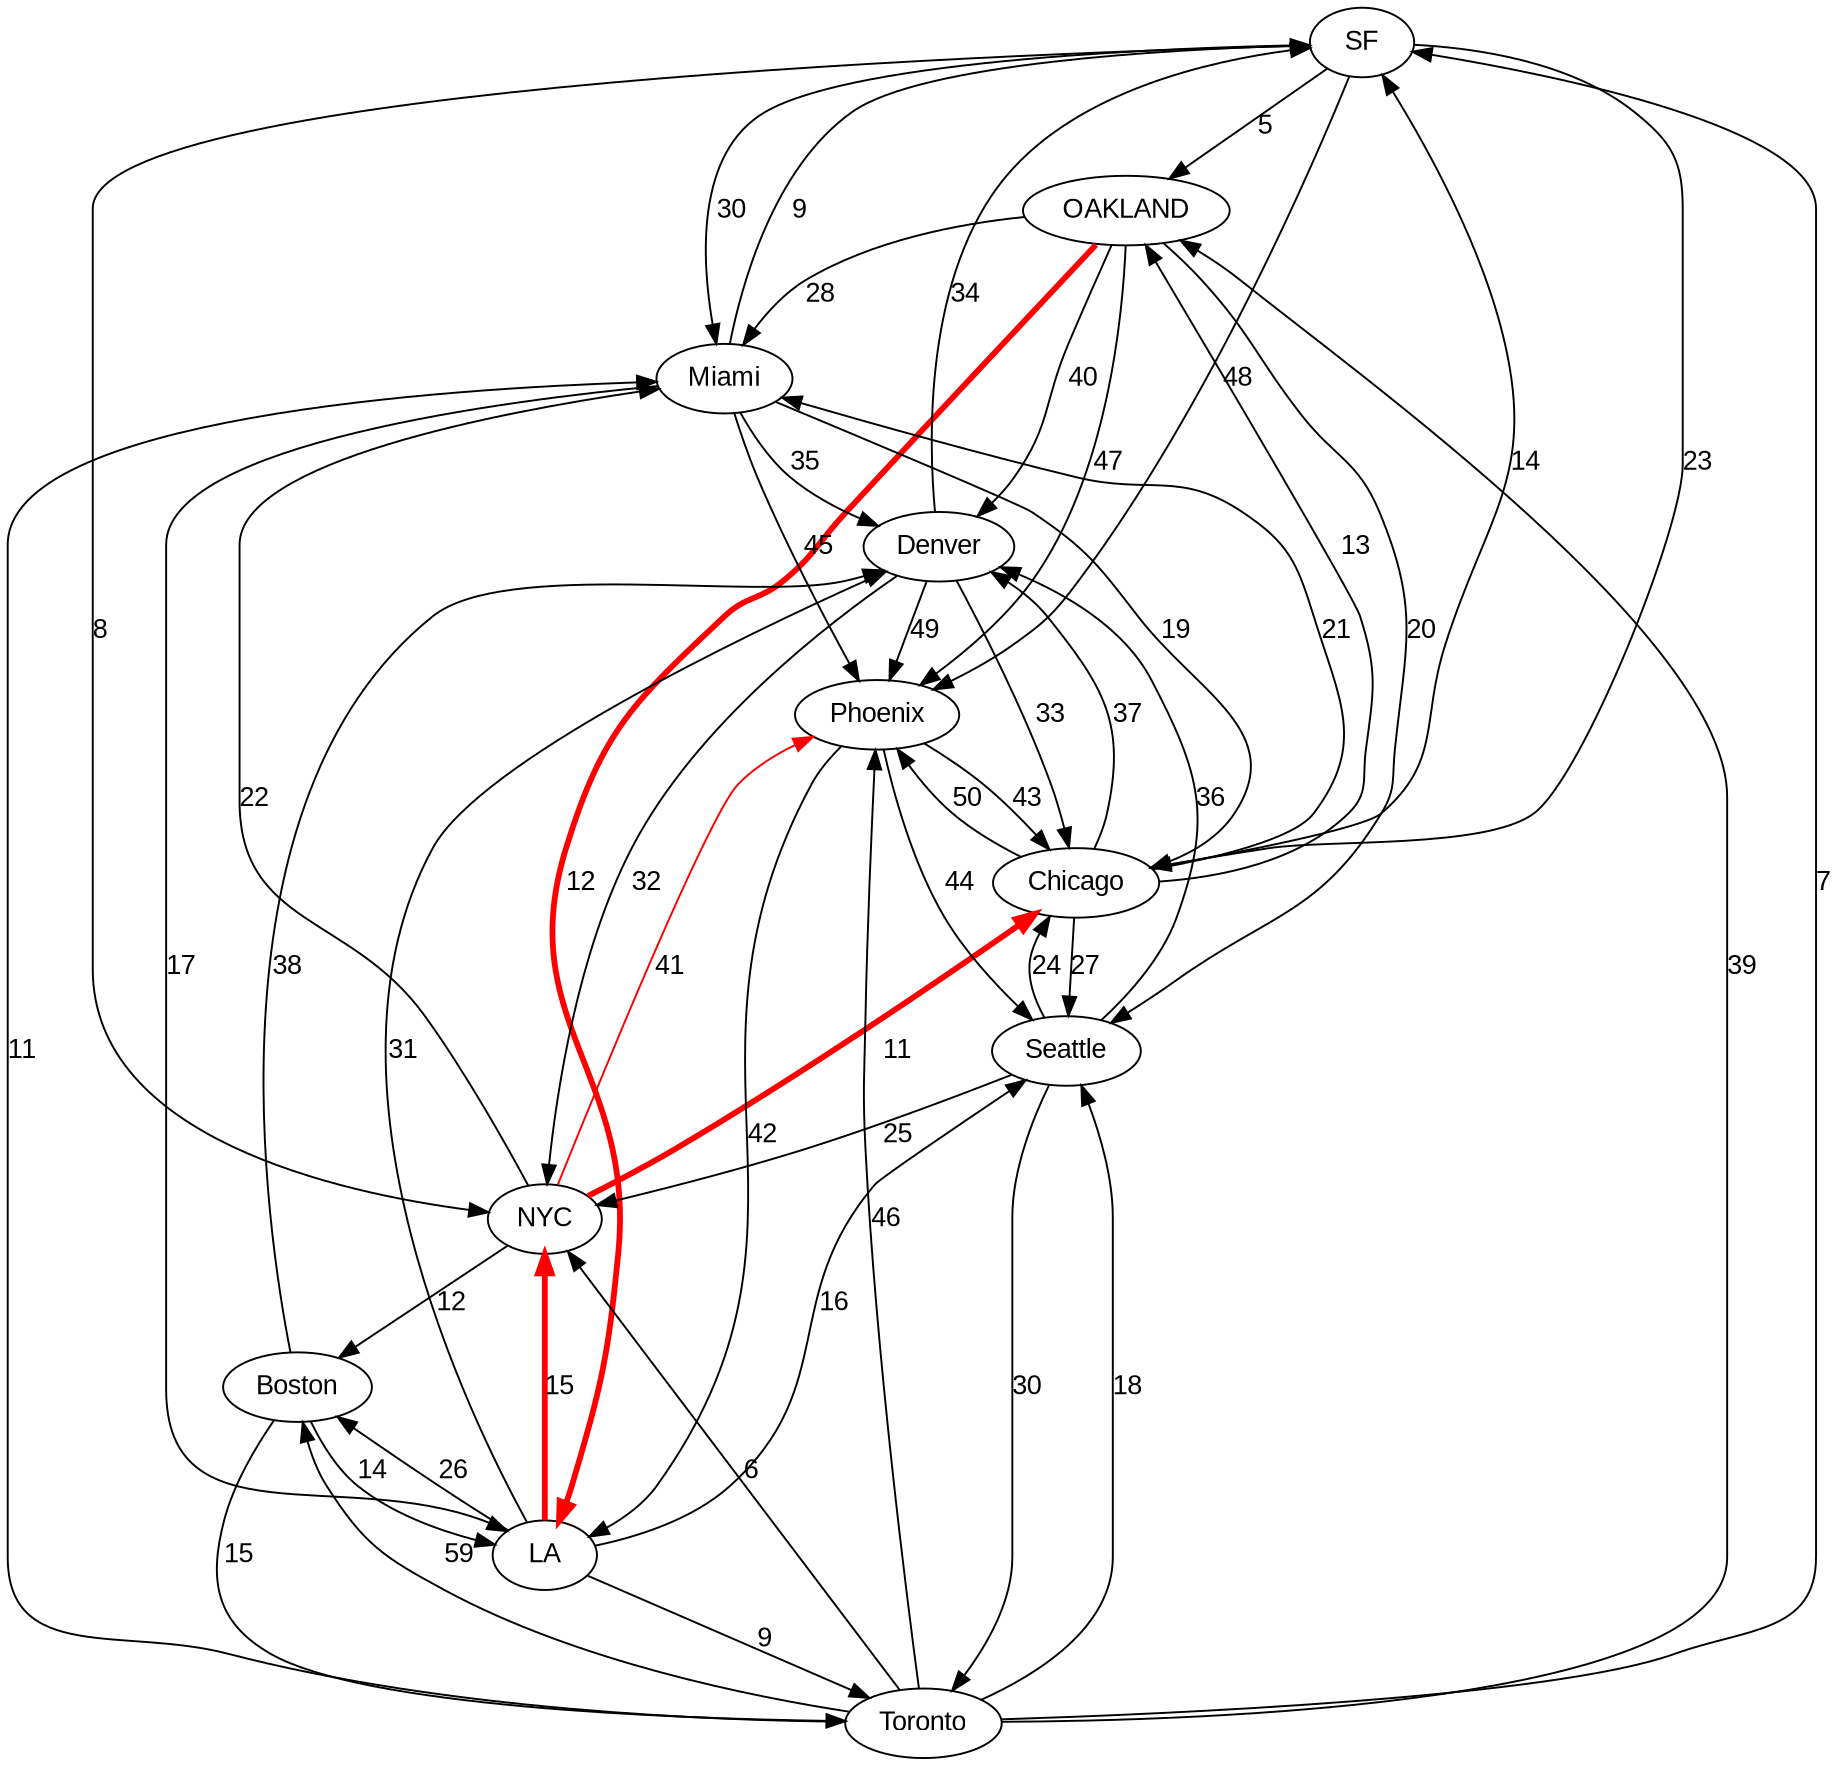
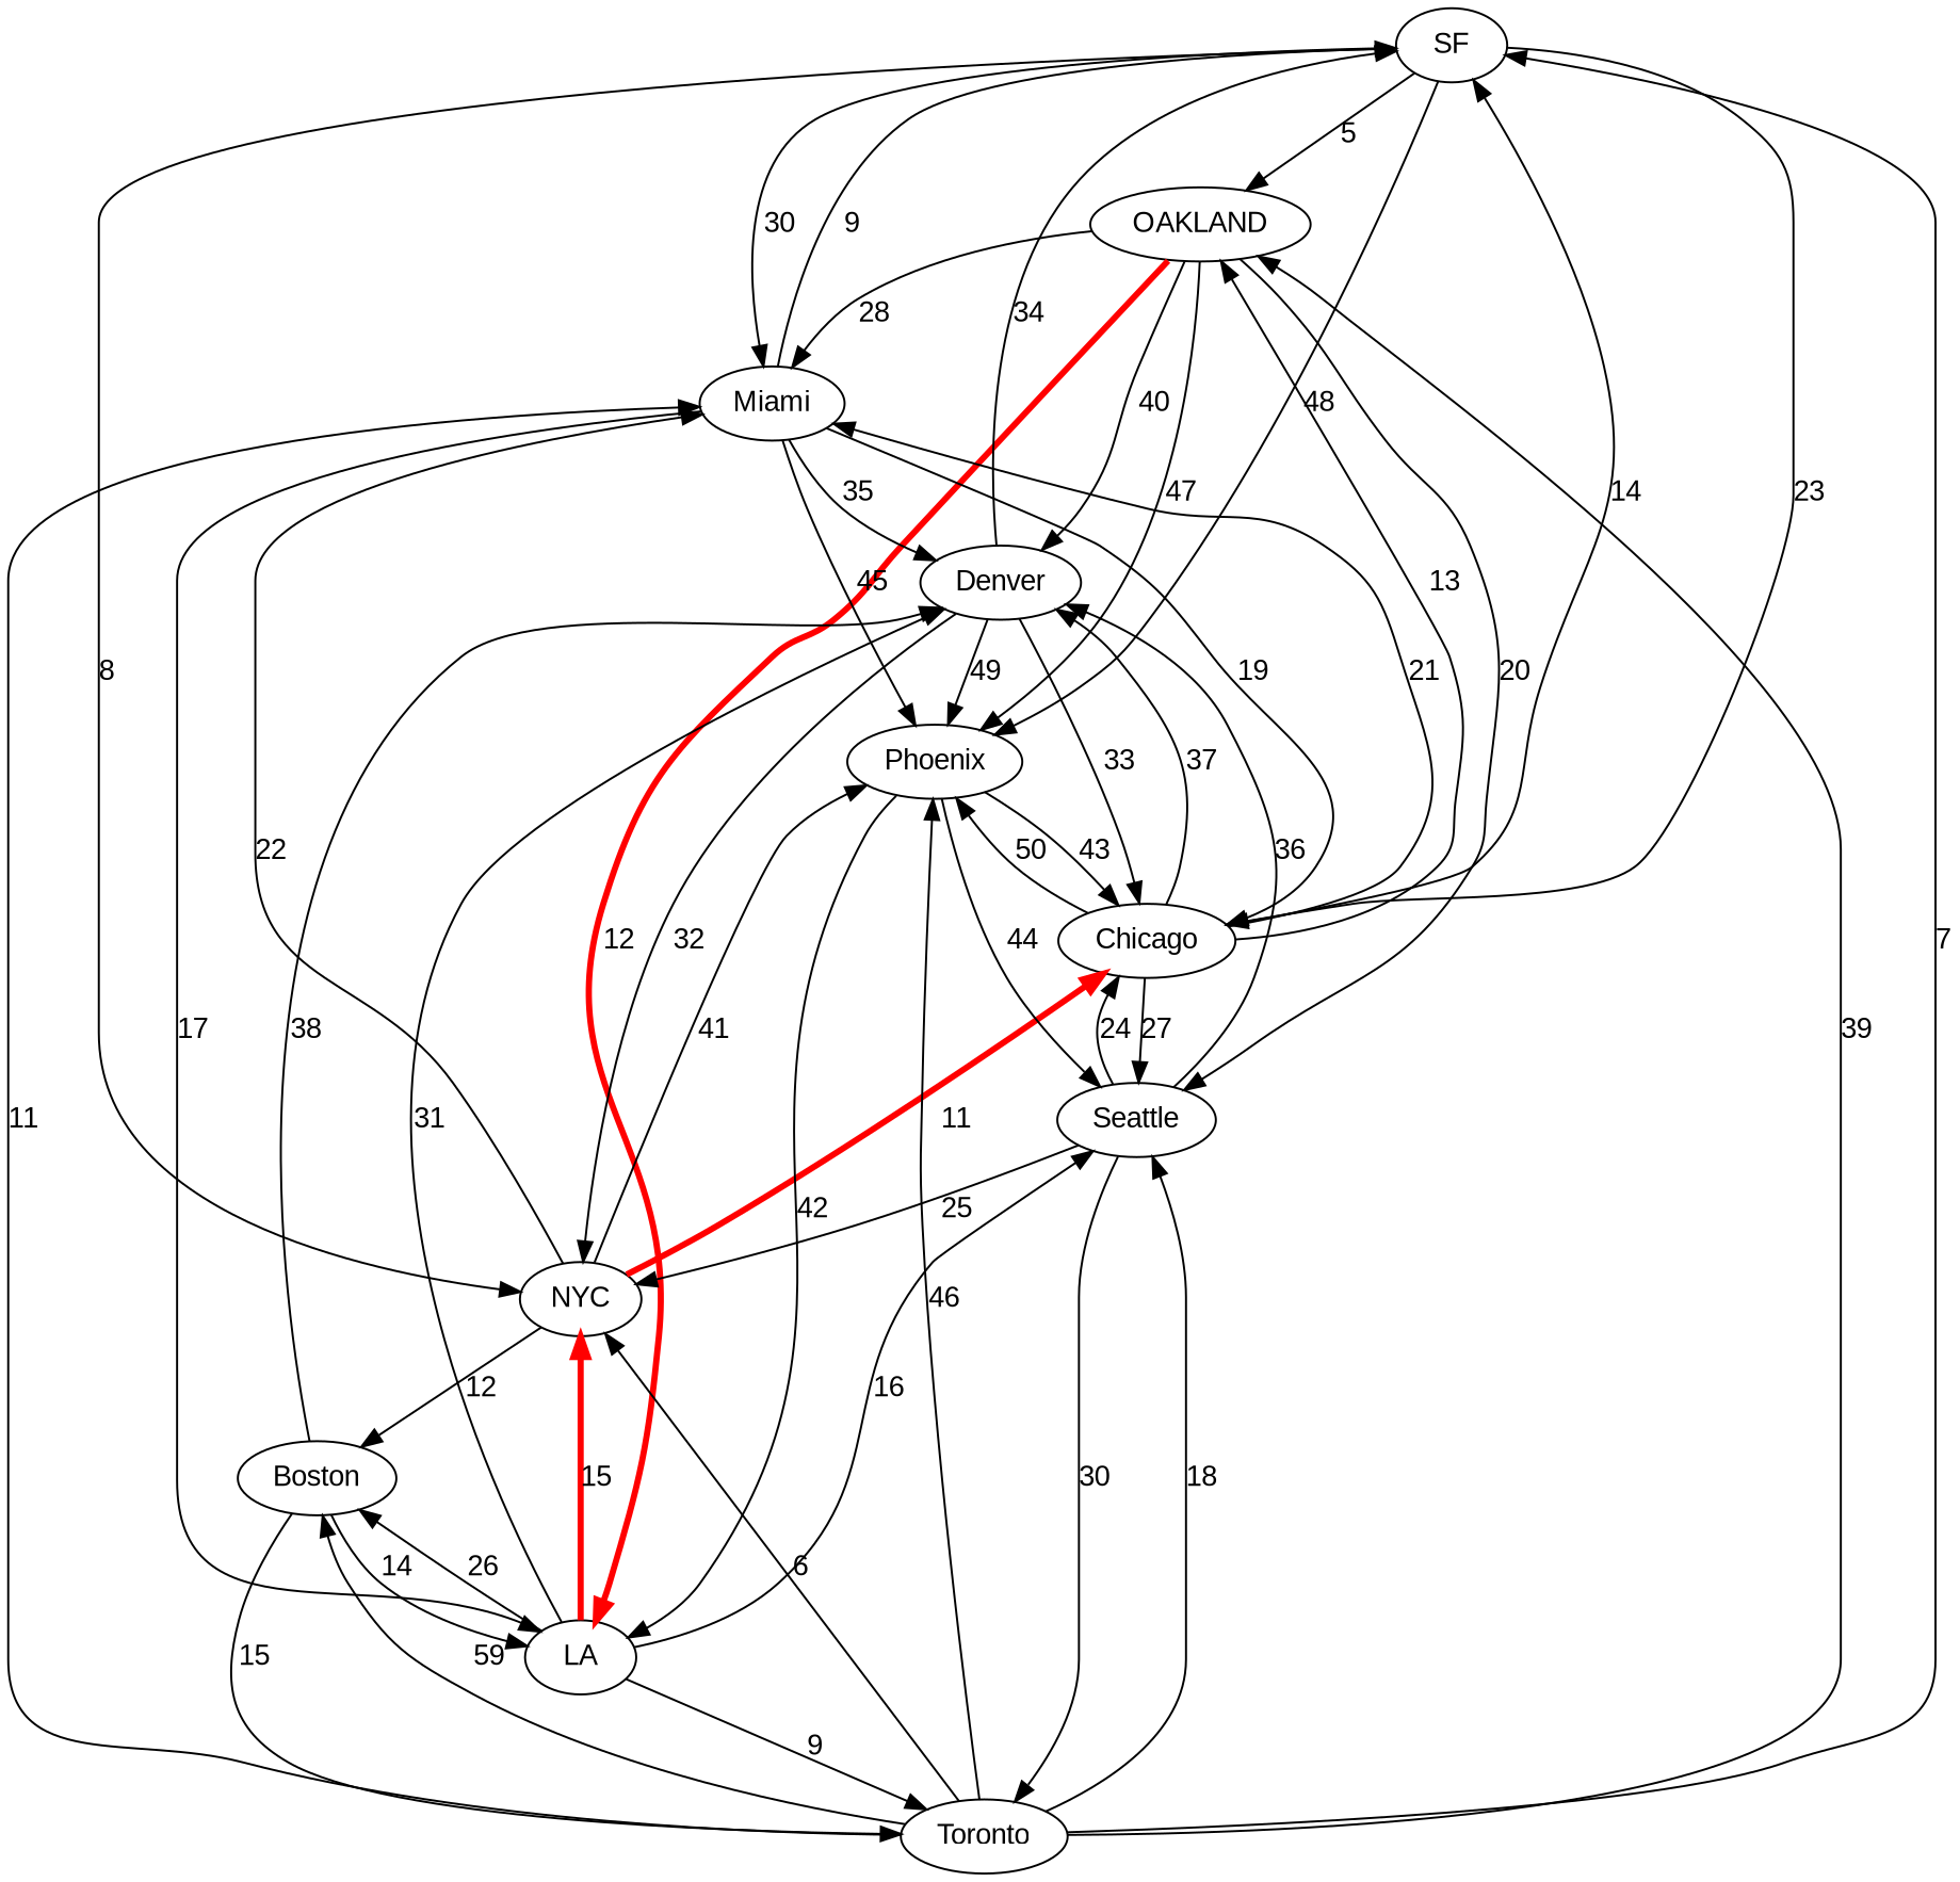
  digraph {
    fontSize="10pt"
    fontname="Liberation Sans"
    rankdir=TB
    node [fontname="Liberation Sans"]
    edge [fontname="Liberation Sans" weight=30]
    SF
    OAKLAND
    NYC
    Chicago
    Miami
    Phoenix
    LA
    Seattle
    Denver
    Boston
    Toronto
    SF -> OAKLAND [label=5 weight=5]
    SF -> NYC [label=8 weight=8]
    SF -> Chicago [label=23 weight=23]
    SF -> Miami [label=30]
    SF -> Phoenix [label=48 weight=48]
    OAKLAND -> Miami [label=28 weight=28]
    OAKLAND -> Phoenix [label=47 weight=47]
    OAKLAND -> LA [color=red fontSize=20 label=12 penwidth=3.0 weight=12]
    OAKLAND -> Seattle [label=20 weight=20]
    OAKLAND -> Denver [label=40 weight=40]
    NYC -> Chicago [color=red fontSize=20 label=11 penwidth=3.0 weight=11]
    NYC -> Miami [label=22 weight=22]
-   NYC -> Phoenix [label=41 weight=41 color=red]
+   NYC -> Phoenix [label=41 weight=41]
    NYC -> Boston [label=12 weight=12]
    Chicago -> SF [label=14 weight=14]
    Chicago -> OAKLAND [label=13 weight=13]
    Chicago -> Miami [label=21 weight=21]
    Chicago -> Phoenix [label=50 weight=50]
    Chicago -> Seattle [label=27 weight=27]
    Chicago -> Denver [label=37 weight=37]
    Miami -> SF [label=9 weight=9]
    Miami -> Chicago [label=19 weight=19]
    Miami -> Phoenix [label=45 weight=45]
    Miami -> LA [label=17 weight=17]
    Miami -> Denver [label=35 weight=35]
    Phoenix -> Chicago [label=43 weight=43]
    Phoenix -> LA [label=42 weight=42]
    Phoenix -> Seattle [label=44 weight=44]
    LA -> NYC [color=red fontSize=20 label=15 penwidth=3.0 weight=15]
    LA -> Seattle [label=16 weight=16]
    LA -> Denver [label=31 weight=31]
    LA -> Boston [label=26 weight=26]
    LA -> Toronto [label=9 weight=9]
    Seattle -> NYC [label=25 weight=25]
    Seattle -> Chicago [label=24 weight=24]
    Seattle -> Denver [label=36 weight=36]
    Seattle -> Toronto [label=30]
    Denver -> SF [label=34 weight=34]
    Denver -> NYC [label=32 weight=32]
    Denver -> Chicago [label=33 weight=33]
    Denver -> Phoenix [label=49 weight=49]
    Boston -> LA [label=14 weight=14]
    Boston -> Denver [label=38 weight=38]
    Boston -> Toronto [label=15 weight=15]
    Toronto -> SF [label=7 weight=7]
    Toronto -> OAKLAND [label=39 weight=39]
    Toronto -> NYC [label=6 weight=6]
    Toronto -> Miami [label=11 weight=11]
    Toronto -> Phoenix [label=46 weight=46]
    Toronto -> Seattle [label=18 weight=18]
    Toronto -> Boston [label=59 weight=29]
  }
